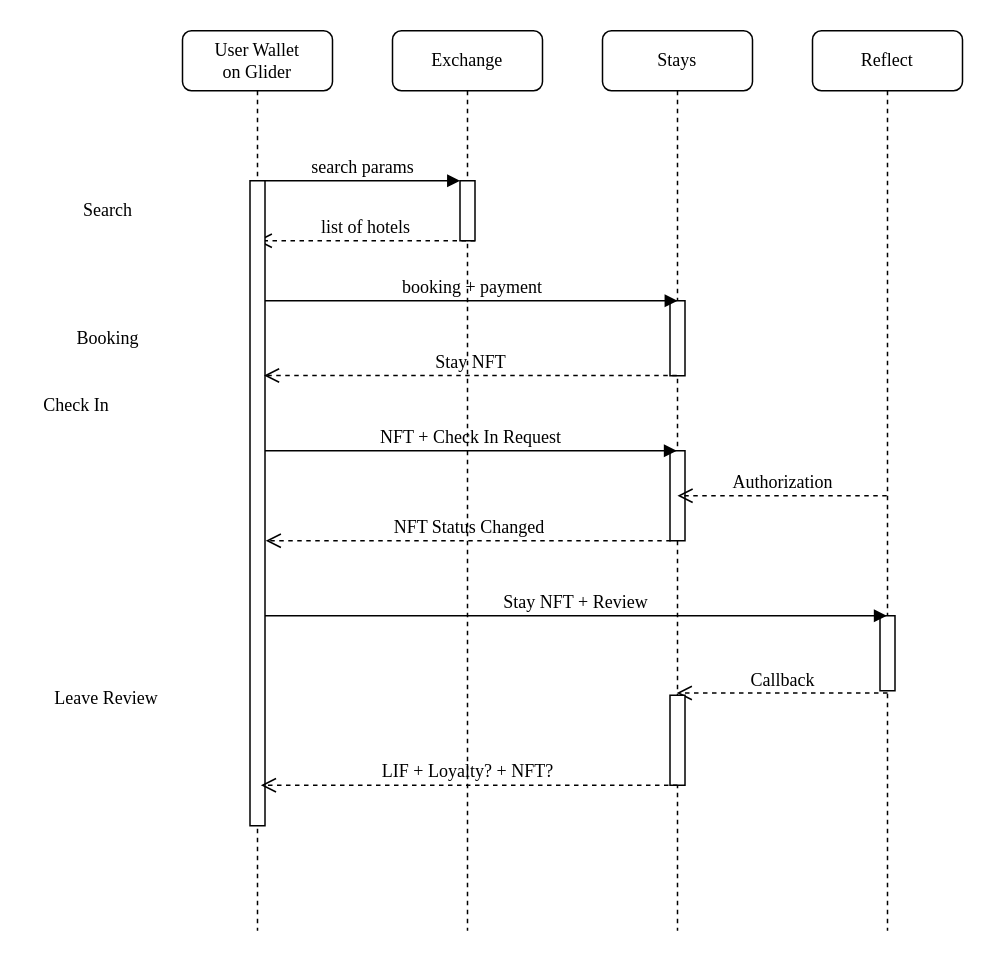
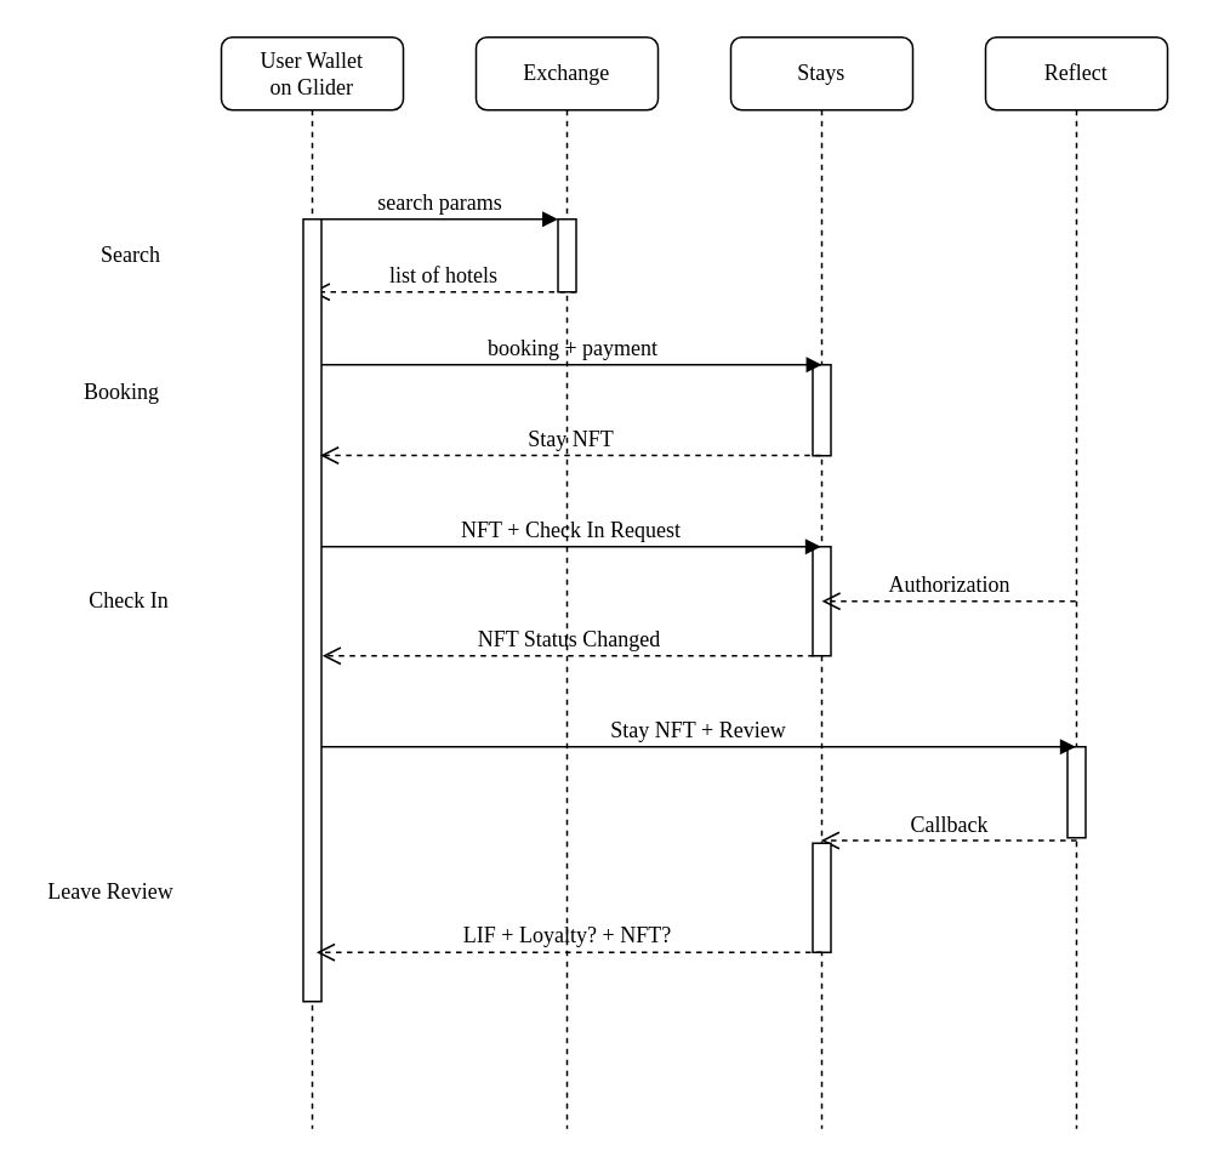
  <mxCell id="0" />
  <mxCell id="1" parent="0" />
  <mxCell id="2" value="&lt;font style=&quot;font-size: 12px&quot;&gt;Exchange&lt;/font&gt;" style="shape=umlLifeline;perimeter=lifelinePerimeter;whiteSpace=wrap;html=1;container=1;collapsible=0;recursiveResize=0;outlineConnect=0;rounded=1;shadow=0;comic=0;labelBackgroundColor=none;strokeWidth=1;fontFamily=Oxygen Mono;fontSize=12;align=center;fontSource=https%3A%2F%2Ffonts.googleapis.com%2Fcss%3Ffamily%3DOxygen%2BMono;" parent="1" vertex="1"><mxGeometry x="261" y="20" width="100" height="600" as="geometry" /></mxCell>
  <mxCell id="3" value="" style="html=1;points=[];perimeter=orthogonalPerimeter;rounded=0;shadow=0;comic=0;labelBackgroundColor=none;strokeWidth=1;fontFamily=Oxygen Mono;fontSize=12;align=center;fontSource=https%3A%2F%2Ffonts.googleapis.com%2Fcss%3Ffamily%3DOxygen%2BMono;" parent="2" vertex="1"><mxGeometry x="45" y="100" width="10" height="40" as="geometry" /></mxCell>
  <mxCell id="4" value="list of hotels" style="html=1;verticalAlign=bottom;endArrow=open;dashed=1;endSize=8;exitX=0;exitY=0.95;labelBackgroundColor=none;fontFamily=Oxygen Mono;fontSize=12;fontSource=https%3A%2F%2Ffonts.googleapis.com%2Fcss%3Ffamily%3DOxygen%2BMono;" edge="1" parent="2" target="12"><mxGeometry relative="1" as="geometry"><mxPoint x="-50" y="140" as="targetPoint" /><mxPoint x="55" y="140" as="sourcePoint" /></mxGeometry></mxCell>
  <mxCell id="5" value="Stays" style="shape=umlLifeline;perimeter=lifelinePerimeter;whiteSpace=wrap;html=1;container=1;collapsible=0;recursiveResize=0;outlineConnect=0;rounded=1;shadow=0;comic=0;labelBackgroundColor=none;strokeWidth=1;fontFamily=Oxygen Mono;fontSize=12;align=center;fontSource=https%3A%2F%2Ffonts.googleapis.com%2Fcss%3Ffamily%3DOxygen%2BMono;" parent="1" vertex="1"><mxGeometry x="401" y="20" width="100" height="600" as="geometry" /></mxCell>
  <mxCell id="6" value="" style="html=1;points=[];perimeter=orthogonalPerimeter;rounded=0;shadow=0;comic=0;labelBackgroundColor=none;strokeWidth=1;fontFamily=Oxygen Mono;fontSize=12;align=center;fontSource=https%3A%2F%2Ffonts.googleapis.com%2Fcss%3Ffamily%3DOxygen%2BMono;" parent="5" vertex="1"><mxGeometry x="45" y="180" width="10" height="50" as="geometry" /></mxCell>
  <mxCell id="7" value="" style="html=1;points=[];perimeter=orthogonalPerimeter;rounded=0;shadow=0;comic=0;labelBackgroundColor=none;strokeWidth=1;fontFamily=Oxygen Mono;fontSize=12;align=center;fontSource=https%3A%2F%2Ffonts.googleapis.com%2Fcss%3Ffamily%3DOxygen%2BMono;" parent="5" vertex="1"><mxGeometry x="45" y="280" width="10" height="60" as="geometry" /></mxCell>
  <mxCell id="8" value="NFT Status Changed" style="html=1;verticalAlign=bottom;endArrow=open;dashed=1;endSize=8;labelBackgroundColor=none;fontFamily=Oxygen Mono;fontSize=12;fontSource=https%3A%2F%2Ffonts.googleapis.com%2Fcss%3Ffamily%3DOxygen%2BMono;" edge="1" parent="5"><mxGeometry relative="1" as="geometry"><mxPoint x="-224.5" y="340" as="targetPoint" /><mxPoint x="45.5" y="340" as="sourcePoint" /></mxGeometry></mxCell>
  <mxCell id="9" value="Reflect" style="shape=umlLifeline;perimeter=lifelinePerimeter;whiteSpace=wrap;html=1;container=1;collapsible=0;recursiveResize=0;outlineConnect=0;rounded=1;shadow=0;comic=0;labelBackgroundColor=none;strokeWidth=1;fontFamily=Oxygen Mono;fontSize=12;align=center;fontSource=https%3A%2F%2Ffonts.googleapis.com%2Fcss%3Ffamily%3DOxygen%2BMono;" parent="1" vertex="1"><mxGeometry x="541" y="20" width="100" height="600" as="geometry" /></mxCell>
  <mxCell id="10" value="" style="html=1;points=[];perimeter=orthogonalPerimeter;rounded=0;shadow=0;comic=0;labelBackgroundColor=none;strokeWidth=1;fontFamily=Oxygen Mono;fontSize=12;align=center;fontSource=https%3A%2F%2Ffonts.googleapis.com%2Fcss%3Ffamily%3DOxygen%2BMono;" vertex="1" parent="9"><mxGeometry x="45" y="390" width="10" height="50" as="geometry" /></mxCell>
  <mxCell id="11" value="Callback" style="html=1;verticalAlign=bottom;endArrow=open;dashed=1;endSize=8;labelBackgroundColor=none;fontFamily=Oxygen Mono;fontSize=12;fontSource=https%3A%2F%2Ffonts.googleapis.com%2Fcss%3Ffamily%3DOxygen%2BMono;" edge="1" parent="9" target="5"><mxGeometry relative="1" as="geometry"><mxPoint x="-505.5" y="441.52" as="targetPoint" /><mxPoint x="50" y="441.52" as="sourcePoint" /></mxGeometry></mxCell>
  <mxCell id="12" value="User Wallet&lt;br&gt;on Glider" style="shape=umlLifeline;perimeter=lifelinePerimeter;whiteSpace=wrap;html=1;container=1;collapsible=0;recursiveResize=0;outlineConnect=0;rounded=1;shadow=0;comic=0;labelBackgroundColor=none;strokeWidth=1;fontFamily=Oxygen Mono;fontSize=12;align=center;fontSource=https%3A%2F%2Ffonts.googleapis.com%2Fcss%3Ffamily%3DOxygen%2BMono;" parent="1" vertex="1"><mxGeometry x="121" y="20" width="100" height="600" as="geometry" /></mxCell>
  <mxCell id="13" value="" style="html=1;points=[];perimeter=orthogonalPerimeter;rounded=0;shadow=0;comic=0;labelBackgroundColor=none;strokeWidth=1;fontFamily=Oxygen Mono;fontSize=12;align=center;fontSource=https%3A%2F%2Ffonts.googleapis.com%2Fcss%3Ffamily%3DOxygen%2BMono;" parent="12" vertex="1"><mxGeometry x="45" y="100" width="10" height="430" as="geometry" /></mxCell>
  <mxCell id="14" value="NFT + Check In Request" style="html=1;verticalAlign=bottom;endArrow=block;labelBackgroundColor=none;fontFamily=Oxygen Mono;fontSize=12;edgeStyle=elbowEdgeStyle;elbow=vertical;fontSource=https%3A%2F%2Ffonts.googleapis.com%2Fcss%3Ffamily%3DOxygen%2BMono;exitX=0.5;exitY=0.182;exitDx=0;exitDy=0;exitPerimeter=0;" edge="1" parent="12" target="5"><mxGeometry relative="1" as="geometry"><mxPoint x="55" y="280.08" as="sourcePoint" /><mxPoint x="330" y="280" as="targetPoint" /><Array as="points"><mxPoint x="25" y="280" /></Array></mxGeometry></mxCell>
  <mxCell id="15" value="search params" style="html=1;verticalAlign=bottom;endArrow=block;entryX=0;entryY=0;labelBackgroundColor=none;fontFamily=Oxygen Mono;fontSize=12;edgeStyle=elbowEdgeStyle;elbow=vertical;fontSource=https%3A%2F%2Ffonts.googleapis.com%2Fcss%3Ffamily%3DOxygen%2BMono;" parent="1" source="13" target="3" edge="1"><mxGeometry relative="1" as="geometry"><mxPoint x="241" y="130" as="sourcePoint" /></mxGeometry></mxCell>
  <mxCell id="16" value="booking + payment" style="html=1;verticalAlign=bottom;endArrow=block;labelBackgroundColor=none;fontFamily=Oxygen Mono;fontSize=12;edgeStyle=elbowEdgeStyle;elbow=vertical;fontSource=https%3A%2F%2Ffonts.googleapis.com%2Fcss%3Ffamily%3DOxygen%2BMono;exitX=0.5;exitY=0.182;exitDx=0;exitDy=0;exitPerimeter=0;" parent="1" edge="1"><mxGeometry relative="1" as="geometry"><mxPoint x="176" y="200.08" as="sourcePoint" /><mxPoint x="451" y="200" as="targetPoint" /><Array as="points" /></mxGeometry></mxCell>
  <mxCell id="17" value="Stay NFT" style="html=1;verticalAlign=bottom;endArrow=open;dashed=1;endSize=8;labelBackgroundColor=none;fontFamily=Oxygen Mono;fontSize=12;fontSource=https%3A%2F%2Ffonts.googleapis.com%2Fcss%3Ffamily%3DOxygen%2BMono;entryX=0.933;entryY=0.298;entryDx=0;entryDy=0;entryPerimeter=0;" edge="1" parent="1"><mxGeometry relative="1" as="geometry"><mxPoint x="175.33" y="249.84" as="targetPoint" /><mxPoint x="450.5" y="249.84" as="sourcePoint" /></mxGeometry></mxCell>
  <mxCell id="18" value="Authorization" style="html=1;verticalAlign=bottom;endArrow=open;dashed=1;endSize=8;labelBackgroundColor=none;fontFamily=Oxygen Mono;fontSize=12;fontSource=https%3A%2F%2Ffonts.googleapis.com%2Fcss%3Ffamily%3DOxygen%2BMono;" edge="1" parent="1"><mxGeometry relative="1" as="geometry"><mxPoint x="451" y="330" as="targetPoint" /><mxPoint x="590.5" y="330" as="sourcePoint" /></mxGeometry></mxCell>
  <mxCell id="19" value="Stay NFT + Review" style="html=1;verticalAlign=bottom;endArrow=block;labelBackgroundColor=none;fontFamily=Oxygen Mono;fontSize=12;edgeStyle=elbowEdgeStyle;elbow=vertical;fontSource=https%3A%2F%2Ffonts.googleapis.com%2Fcss%3Ffamily%3DOxygen%2BMono;exitX=0.5;exitY=0.182;exitDx=0;exitDy=0;exitPerimeter=0;" edge="1" parent="1" target="9"><mxGeometry relative="1" as="geometry"><mxPoint x="176" y="410.08" as="sourcePoint" /><mxPoint x="450.5" y="410" as="targetPoint" /><Array as="points"><mxPoint x="146" y="410" /></Array></mxGeometry></mxCell>
  <mxCell id="20" value="" style="html=1;points=[];perimeter=orthogonalPerimeter;rounded=0;shadow=0;comic=0;labelBackgroundColor=none;strokeWidth=1;fontFamily=Oxygen Mono;fontSize=12;align=center;fontSource=https%3A%2F%2Ffonts.googleapis.com%2Fcss%3Ffamily%3DOxygen%2BMono;" vertex="1" parent="1"><mxGeometry x="446" y="463" width="10" height="60" as="geometry" /></mxCell>
  <mxCell id="21" value="LIF + Loyalty? + NFT?" style="html=1;verticalAlign=bottom;endArrow=open;dashed=1;endSize=8;labelBackgroundColor=none;fontFamily=Oxygen Mono;fontSize=12;fontSource=https%3A%2F%2Ffonts.googleapis.com%2Fcss%3Ffamily%3DOxygen%2BMono;" edge="1" parent="1"><mxGeometry x="0.008" relative="1" as="geometry"><mxPoint x="173.25" y="523" as="targetPoint" /><mxPoint x="451" y="523" as="sourcePoint" /><mxPoint as="offset" /></mxGeometry></mxCell>
  <mxCell id="22" value="Search" style="text;html=1;align=center;verticalAlign=middle;resizable=0;points=[];autosize=1;strokeColor=none;fillColor=none;fontSize=12;fontFamily=Oxygen Mono;" vertex="1" parent="1"><mxGeometry x="41" y="130" width="60" height="20" as="geometry" /></mxCell>
- <mxCell id="23" value="Booking" style="text;html=1;align=center;verticalAlign=middle;resizable=0;points=[];autosize=1;strokeColor=none;fillColor=none;fontSize=12;fontFamily=Oxygen Mono;" vertex="1" parent="1"><mxGeometry x="36" y="215" width="70" height="20" as="geometry" /></mxCell>
- <mxCell id="24" value="Check In" style="text;html=1;align=center;verticalAlign=middle;resizable=0;points=[];autosize=1;strokeColor=none;fillColor=none;fontSize=12;fontFamily=Oxygen Mono;" vertex="1" parent="1"><mxGeometry x="15" y="260" width="70" height="20" as="geometry" /></mxCell>
- <mxCell id="25" value="Leave Review" style="text;html=1;align=center;verticalAlign=middle;resizable=0;points=[];autosize=1;strokeColor=none;fillColor=none;fontSize=12;fontFamily=Oxygen Mono;" vertex="1" parent="1"><mxGeometry x="20" y="455" width="100" height="20" as="geometry" /></mxCell>
+ <mxCell id="23" value="Booking" style="text;html=1;align=center;verticalAlign=middle;resizable=0;points=[];autosize=1;strokeColor=none;fillColor=none;fontSize=12;fontFamily=Oxygen Mono;" vertex="1" parent="1"><mxGeometry x="31" y="205" width="70" height="20" as="geometry" /></mxCell>
+ <mxCell id="24" value="Check In" style="text;html=1;align=center;verticalAlign=middle;resizable=0;points=[];autosize=1;strokeColor=none;fillColor=none;fontSize=12;fontFamily=Oxygen Mono;" vertex="1" parent="1"><mxGeometry x="35" y="320" width="70" height="20" as="geometry" /></mxCell>
+ <mxCell id="25" value="Leave Review" style="text;html=1;align=center;verticalAlign=middle;resizable=0;points=[];autosize=1;strokeColor=none;fillColor=none;fontSize=12;fontFamily=Oxygen Mono;" vertex="1" parent="1"><mxGeometry x="10" y="480" width="100" height="20" as="geometry" /></mxCell>
